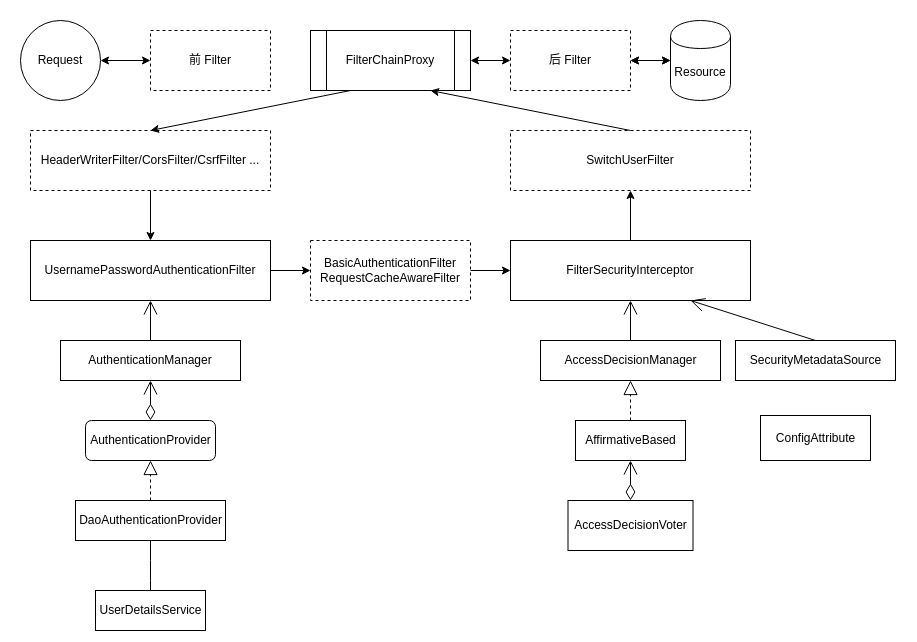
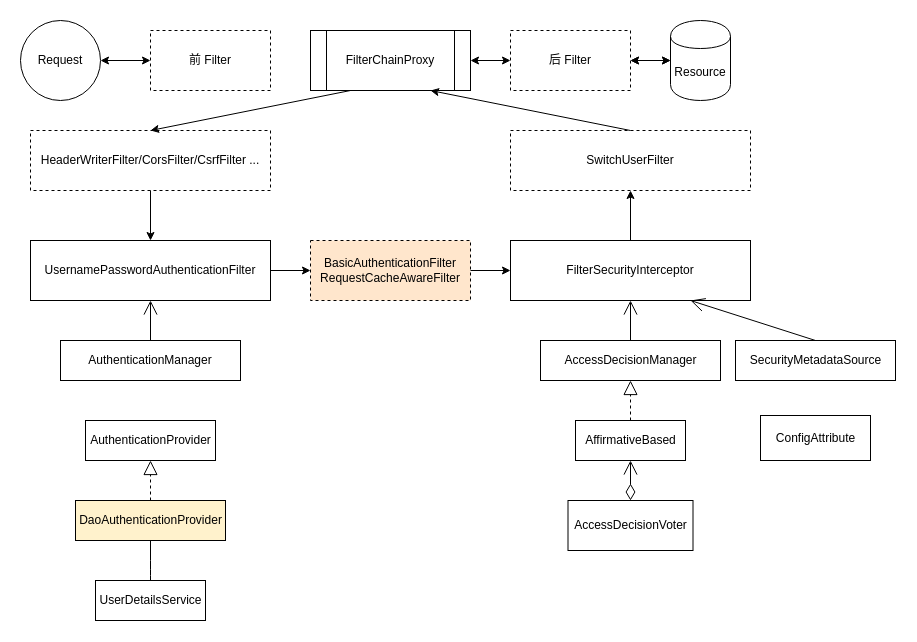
  <mxCell id="0" />
  <mxCell id="1" parent="0" />
  <mxCell id="2" value="前 Filter" style="rounded=0;whiteSpace=wrap;html=1;dashed=1;" parent="1" vertex="1"><mxGeometry x="150" y="30" width="120" height="60" as="geometry" /></mxCell>
  <mxCell id="3" value="Request" style="ellipse;whiteSpace=wrap;html=1;" parent="1" vertex="1"><mxGeometry x="20" y="20" width="80" height="80" as="geometry" /></mxCell>
  <mxCell id="4" value="" style="endArrow=classic;startArrow=classic;html=1;exitX=1;exitY=0.5;exitDx=0;exitDy=0;entryX=0;entryY=0.5;entryDx=0;entryDy=0;" parent="1" source="3" target="2" edge="1"><mxGeometry width="50" height="50" relative="1" as="geometry"><mxPoint x="110" y="90" as="sourcePoint" /><mxPoint x="160" y="40" as="targetPoint" /></mxGeometry></mxCell>
  <mxCell id="5" value="FilterChainProxy" style="shape=process;whiteSpace=wrap;html=1;backgroundOutline=1;" parent="1" vertex="1"><mxGeometry x="310" y="30" width="160" height="60" as="geometry" /></mxCell>
  <mxCell id="6" value="" style="edgeStyle=orthogonalEdgeStyle;rounded=0;orthogonalLoop=1;jettySize=auto;html=1;startArrow=classic;startFill=1;endArrow=classic;endFill=1;" parent="1" source="7" target="9" edge="1"><mxGeometry relative="1" as="geometry" /></mxCell>
  <mxCell id="7" value="后 Filter" style="rounded=0;whiteSpace=wrap;html=1;dashed=1;" parent="1" vertex="1"><mxGeometry x="510" y="30" width="120" height="60" as="geometry" /></mxCell>
  <mxCell id="8" value="" style="endArrow=classic;startArrow=classic;html=1;entryX=0;entryY=0.5;entryDx=0;entryDy=0;exitX=1;exitY=0.5;exitDx=0;exitDy=0;" parent="1" source="5" target="7" edge="1"><mxGeometry width="50" height="50" relative="1" as="geometry"><mxPoint x="20" y="170" as="sourcePoint" /><mxPoint x="70" y="120" as="targetPoint" /></mxGeometry></mxCell>
  <mxCell id="9" value="Resource" style="shape=cylinder;whiteSpace=wrap;html=1;boundedLbl=1;backgroundOutline=1;" parent="1" vertex="1"><mxGeometry x="670" y="20" width="60" height="80" as="geometry" /></mxCell>
  <mxCell id="10" value="" style="endArrow=classic;dashed=1;html=1;entryX=0;entryY=0.5;entryDx=0;entryDy=0;exitX=1;exitY=0.5;exitDx=0;exitDy=0;startArrow=classic;startFill=1;endFill=1;" parent="1" source="7" target="9" edge="1"><mxGeometry width="50" height="50" relative="1" as="geometry"><mxPoint x="60" y="170" as="sourcePoint" /><mxPoint x="110" y="120" as="targetPoint" /></mxGeometry></mxCell>
  <mxCell id="11" value="HeaderWriterFilter/CorsFilter/CsrfFilter ..." style="rounded=0;whiteSpace=wrap;html=1;dashed=1;" parent="1" vertex="1"><mxGeometry x="30" y="130" width="240" height="60" as="geometry" /></mxCell>
  <mxCell id="12" value="UsernamePasswordAuthenticationFilter&lt;br&gt;" style="rounded=0;whiteSpace=wrap;html=1;" parent="1" vertex="1"><mxGeometry x="30" y="240" width="240" height="60" as="geometry" /></mxCell>
  <mxCell id="13" value="SwitchUserFilter" style="rounded=0;whiteSpace=wrap;html=1;dashed=1;" parent="1" vertex="1"><mxGeometry x="510" y="130" width="240" height="60" as="geometry" /></mxCell>
  <mxCell id="14" value="FilterSecurityInterceptor" style="rounded=0;whiteSpace=wrap;html=1;" parent="1" vertex="1"><mxGeometry x="510" y="240" width="240" height="60" as="geometry" /></mxCell>
- <mxCell id="15" value="BasicAuthenticationFilter&lt;br&gt;RequestCacheAwareFilter&lt;br&gt;" style="rounded=0;whiteSpace=wrap;html=1;dashed=1;" parent="1" vertex="1"><mxGeometry x="310" y="240" width="160" height="60" as="geometry" /></mxCell>
+ <mxCell id="15" value="BasicAuthenticationFilter&lt;br&gt;RequestCacheAwareFilter&lt;br&gt;" style="rounded=0;whiteSpace=wrap;html=1;dashed=1;fillColor=#ffe6cc;" parent="1" vertex="1"><mxGeometry x="310" y="240" width="160" height="60" as="geometry" /></mxCell>
  <mxCell id="16" value="" style="endArrow=none;startArrow=classic;html=1;entryX=0.25;entryY=1;entryDx=0;entryDy=0;exitX=0.5;exitY=0;exitDx=0;exitDy=0;endFill=0;" parent="1" source="11" target="5" edge="1"><mxGeometry width="50" height="50" relative="1" as="geometry"><mxPoint x="20" y="370" as="sourcePoint" /><mxPoint x="70" y="320" as="targetPoint" /></mxGeometry></mxCell>
  <mxCell id="17" value="" style="endArrow=classic;html=1;entryX=0.5;entryY=0;entryDx=0;entryDy=0;exitX=0.5;exitY=1;exitDx=0;exitDy=0;" parent="1" source="11" target="12" edge="1"><mxGeometry width="50" height="50" relative="1" as="geometry"><mxPoint x="20" y="370" as="sourcePoint" /><mxPoint x="70" y="320" as="targetPoint" /></mxGeometry></mxCell>
  <mxCell id="18" value="" style="endArrow=classic;html=1;entryX=0;entryY=0.5;entryDx=0;entryDy=0;exitX=1;exitY=0.5;exitDx=0;exitDy=0;" parent="1" source="12" target="15" edge="1"><mxGeometry width="50" height="50" relative="1" as="geometry"><mxPoint x="20" y="370" as="sourcePoint" /><mxPoint x="70" y="320" as="targetPoint" /></mxGeometry></mxCell>
  <mxCell id="19" value="" style="endArrow=classic;html=1;entryX=0;entryY=0.5;entryDx=0;entryDy=0;exitX=1;exitY=0.5;exitDx=0;exitDy=0;" parent="1" source="15" target="14" edge="1"><mxGeometry width="50" height="50" relative="1" as="geometry"><mxPoint x="20" y="370" as="sourcePoint" /><mxPoint x="70" y="320" as="targetPoint" /></mxGeometry></mxCell>
  <mxCell id="20" value="" style="endArrow=classic;html=1;entryX=0.5;entryY=1;entryDx=0;entryDy=0;" parent="1" source="14" target="13" edge="1"><mxGeometry width="50" height="50" relative="1" as="geometry"><mxPoint x="20" y="370" as="sourcePoint" /><mxPoint x="70" y="320" as="targetPoint" /></mxGeometry></mxCell>
  <mxCell id="21" value="" style="endArrow=classic;html=1;entryX=0.75;entryY=1;entryDx=0;entryDy=0;exitX=0.5;exitY=0;exitDx=0;exitDy=0;" parent="1" source="13" target="5" edge="1"><mxGeometry width="50" height="50" relative="1" as="geometry"><mxPoint x="10" y="450" as="sourcePoint" /><mxPoint x="60" y="400" as="targetPoint" /></mxGeometry></mxCell>
  <mxCell id="22" value="AuthenticationManager" style="rounded=0;whiteSpace=wrap;html=1;" parent="1" vertex="1"><mxGeometry x="60" y="340" width="180" height="40" as="geometry" /></mxCell>
  <mxCell id="23" value="" style="endArrow=open;html=1;endSize=12;startArrow=none;startSize=14;startFill=0;edgeStyle=orthogonalEdgeStyle;align=left;verticalAlign=bottom;entryX=0.5;entryY=1;entryDx=0;entryDy=0;exitX=0.5;exitY=0;exitDx=0;exitDy=0;" parent="1" source="22" target="12" edge="1"><mxGeometry x="-0.333" y="-11" relative="1" as="geometry"><mxPoint x="-15" y="370" as="sourcePoint" /><mxPoint x="185" y="410" as="targetPoint" /><Array as="points"><mxPoint x="150" y="340" /><mxPoint x="150" y="340" /></Array><mxPoint x="-6" y="10" as="offset" /></mxGeometry></mxCell>
- <mxCell id="24" value="" style="endArrow=open;html=1;endSize=12;startArrow=diamondThin;startSize=14;startFill=0;edgeStyle=orthogonalEdgeStyle;entryX=0.5;entryY=1;entryDx=0;entryDy=0;exitX=0.5;exitY=0;exitDx=0;exitDy=0;" parent="1" source="26" target="22" edge="1"><mxGeometry y="-35" relative="1" as="geometry"><mxPoint x="255" y="440" as="sourcePoint" /><mxPoint x="185" y="440" as="targetPoint" /><mxPoint as="offset" /></mxGeometry></mxCell>
- <mxCell id="25" value="" style="resizable=0;html=1;align=right;verticalAlign=top;labelBackgroundColor=#ffffff;fontSize=10;" parent="24" connectable="0" vertex="1"><mxGeometry x="1" relative="1" as="geometry"><mxPoint y="10" as="offset" /></mxGeometry></mxCell>
- <mxCell id="26" value="AuthenticationProvider&lt;br&gt;" style="html=1;rounded=1;" parent="1" vertex="1"><mxGeometry x="85" y="420" width="130" height="40" as="geometry" /></mxCell>
+ <mxCell id="26" value="AuthenticationProvider&lt;br&gt;" style="html=1;" parent="1" vertex="1"><mxGeometry x="85" y="420" width="130" height="40" as="geometry" /></mxCell>
  <mxCell id="27" value="" style="endArrow=block;dashed=1;endFill=0;endSize=12;html=1;entryX=0.5;entryY=1;entryDx=0;entryDy=0;exitX=0.5;exitY=0;exitDx=0;exitDy=0;" parent="1" source="28" target="26" edge="1"><mxGeometry width="160" relative="1" as="geometry"><mxPoint x="25" y="540" as="sourcePoint" /><mxPoint x="185" y="540" as="targetPoint" /></mxGeometry></mxCell>
- <mxCell id="28" value="DaoAuthenticationProvider" style="html=1;" parent="1" vertex="1"><mxGeometry x="75" y="500" width="150" height="40" as="geometry" /></mxCell>
- <mxCell id="29" value="UserDetailsService&lt;br&gt;" style="html=1;" parent="1" vertex="1"><mxGeometry x="95" y="590" width="110" height="40" as="geometry" /></mxCell>
+ <mxCell id="28" value="DaoAuthenticationProvider" style="html=1;fillColor=#fff2cc;" parent="1" vertex="1"><mxGeometry x="75" y="500" width="150" height="40" as="geometry" /></mxCell>
+ <mxCell id="29" value="UserDetailsService&lt;br&gt;" style="html=1;" parent="1" vertex="1"><mxGeometry x="95" y="580" width="110" height="40" as="geometry" /></mxCell>
  <mxCell id="30" value="" style="endArrow=none;html=1;endSize=12;startArrow=none;startSize=14;startFill=0;edgeStyle=orthogonalEdgeStyle;align=left;verticalAlign=bottom;entryX=0.5;entryY=1;entryDx=0;entryDy=0;exitX=0.5;exitY=0;exitDx=0;exitDy=0;" parent="1" source="29" target="28" edge="1"><mxGeometry x="-0.195" y="-25" relative="1" as="geometry"><mxPoint x="275" y="660" as="sourcePoint" /><mxPoint x="185" y="740" as="targetPoint" /><Array as="points"><mxPoint x="150" y="570" /><mxPoint x="150" y="570" /></Array><mxPoint as="offset" /></mxGeometry></mxCell>
  <mxCell id="31" value="AccessDecisionManager" style="html=1;" parent="1" vertex="1"><mxGeometry x="540" y="340" width="180" height="40" as="geometry" /></mxCell>
  <mxCell id="32" value="" style="endArrow=open;endFill=1;endSize=12;html=1;entryX=0.5;entryY=1;entryDx=0;entryDy=0;exitX=0.5;exitY=0;exitDx=0;exitDy=0;" parent="1" source="31" target="14" edge="1"><mxGeometry width="160" relative="1" as="geometry"><mxPoint x="25" y="730" as="sourcePoint" /><mxPoint x="185" y="730" as="targetPoint" /></mxGeometry></mxCell>
  <mxCell id="33" value="AffirmativeBased" style="html=1;" parent="1" vertex="1"><mxGeometry x="575" y="420" width="110" height="40" as="geometry" /></mxCell>
  <mxCell id="34" value="" style="endArrow=block;dashed=1;endFill=0;endSize=12;html=1;entryX=0.5;entryY=1;entryDx=0;entryDy=0;" parent="1" source="33" target="31" edge="1"><mxGeometry width="160" relative="1" as="geometry"><mxPoint x="25" y="730" as="sourcePoint" /><mxPoint x="185" y="730" as="targetPoint" /></mxGeometry></mxCell>
  <mxCell id="35" value="AccessDecisionVoter" style="html=1;" parent="1" vertex="1"><mxGeometry x="567.5" y="500" width="125" height="50" as="geometry" /></mxCell>
  <mxCell id="36" value="" style="endArrow=open;html=1;endSize=12;startArrow=diamondThin;startSize=14;startFill=0;edgeStyle=orthogonalEdgeStyle;align=left;verticalAlign=bottom;exitX=0.5;exitY=0;exitDx=0;exitDy=0;entryX=0.5;entryY=1;entryDx=0;entryDy=0;" parent="1" source="35" target="33" edge="1"><mxGeometry x="-1" y="30" relative="1" as="geometry"><mxPoint x="365" y="630" as="sourcePoint" /><mxPoint x="185" y="640" as="targetPoint" /><mxPoint as="offset" /></mxGeometry></mxCell>
  <mxCell id="37" value="SecurityMetadataSource" style="html=1;" parent="1" vertex="1"><mxGeometry x="735" y="340" width="160" height="40" as="geometry" /></mxCell>
  <mxCell id="38" value="" style="endArrow=open;endFill=1;endSize=12;html=1;entryX=0.75;entryY=1;entryDx=0;entryDy=0;exitX=0.5;exitY=0;exitDx=0;exitDy=0;" parent="1" source="37" target="14" edge="1"><mxGeometry width="160" relative="1" as="geometry"><mxPoint x="25" y="640" as="sourcePoint" /><mxPoint x="185" y="640" as="targetPoint" /></mxGeometry></mxCell>
  <mxCell id="39" value="ConfigAttribute" style="html=1;" vertex="1" parent="1"><mxGeometry x="760" y="415" width="110" height="45" as="geometry" /></mxCell>
